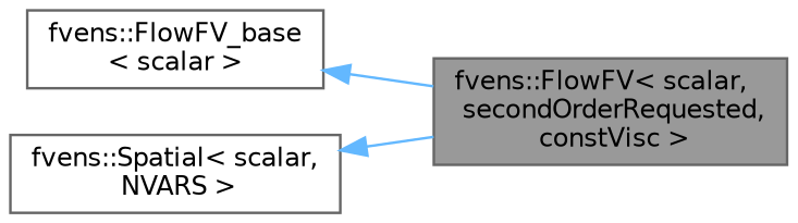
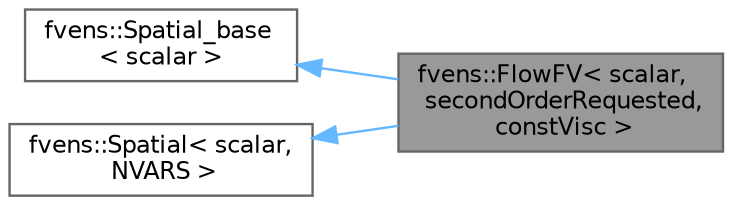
  digraph {
    rankdir=LR
    node [color=gray40 fillcolor=white fontname=Helvetica fontsize=10 shape=box style=filled]
    edge [color=steelblue1 dir=back fontname=Helvetica fontsize=10 labelfontname=Helvetica labelfontsize=10 style=solid]
    n1 [fillcolor=grey60 fontcolor=black height=0.2 label="fvens::FlowFV\< scalar,\l secondOrderRequested,\l constVisc \>" width=0.4]
-   n2 [height=0.2 label="fvens::FlowFV_base\l\< scalar \>" width=0.4]
+   n2 [height=0.2 label="fvens::Spatial_base\l\< scalar \>" width=0.4]
    n3 [height=0.2 label="fvens::Spatial\< scalar,\l NVARS \>" width=0.4]
    n2 -> n1
    n3 -> n1
  }
